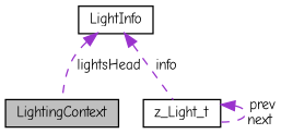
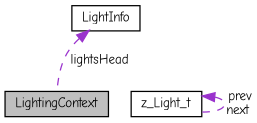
  digraph {
    fontname="Comic Neue"
    node [color=black fillcolor=white fontname="Comic Neue" fontsize=10 shape=record style=filled]
    edge [color=darkorchid3 dir=back fontname="Comic Neue" fontsize=10 labelfontname=Helvetica labelfontsize=10 style=dashed]
    n1 [fillcolor=grey75 fontcolor=black height=0.2 label=LightingContext width=0.4]
    n2 [height=0.2 label=z_Light_t width=0.4]
    n3 [height=0.2 label=LightInfo width=0.4]
    n2 -> n2 [label=" prev\nnext"]
    n3 -> n1 [label=" lightsHead"]
-   n3 -> n2 [label=" info"]
  }
